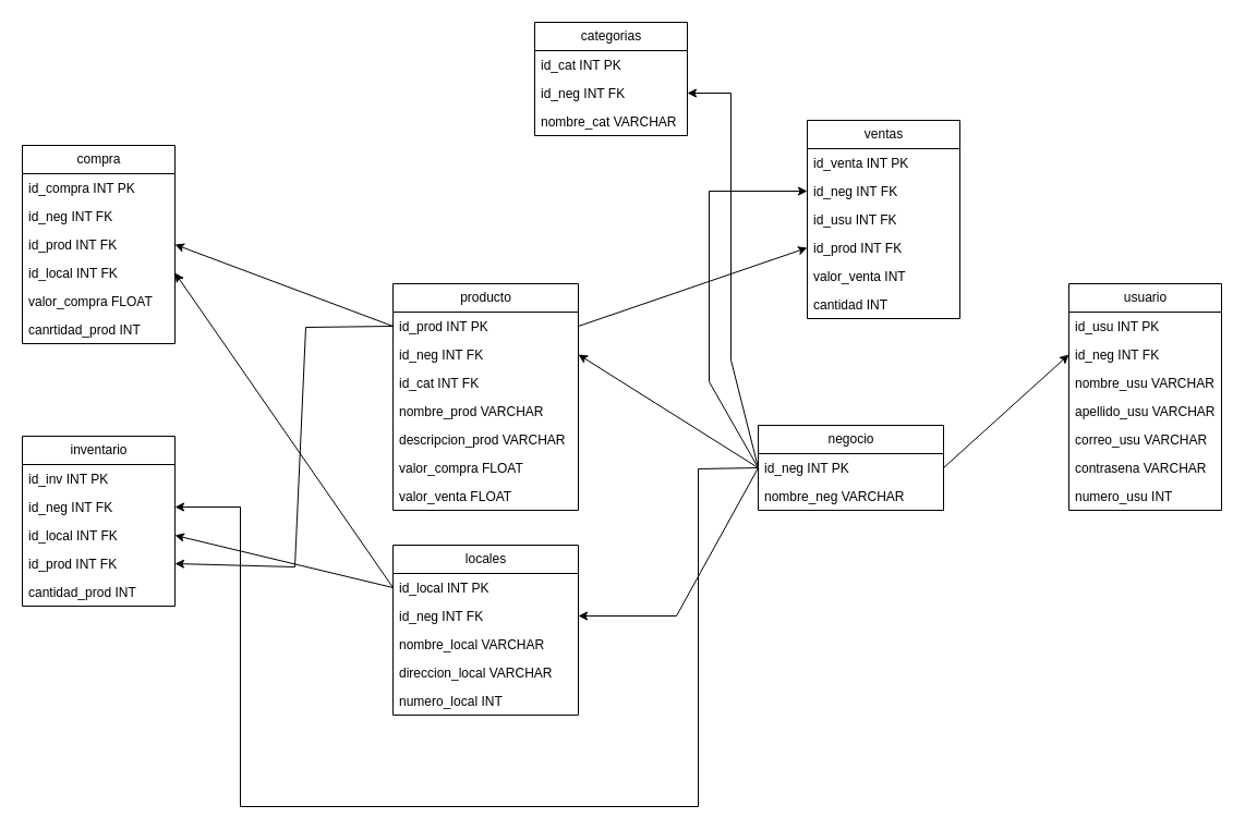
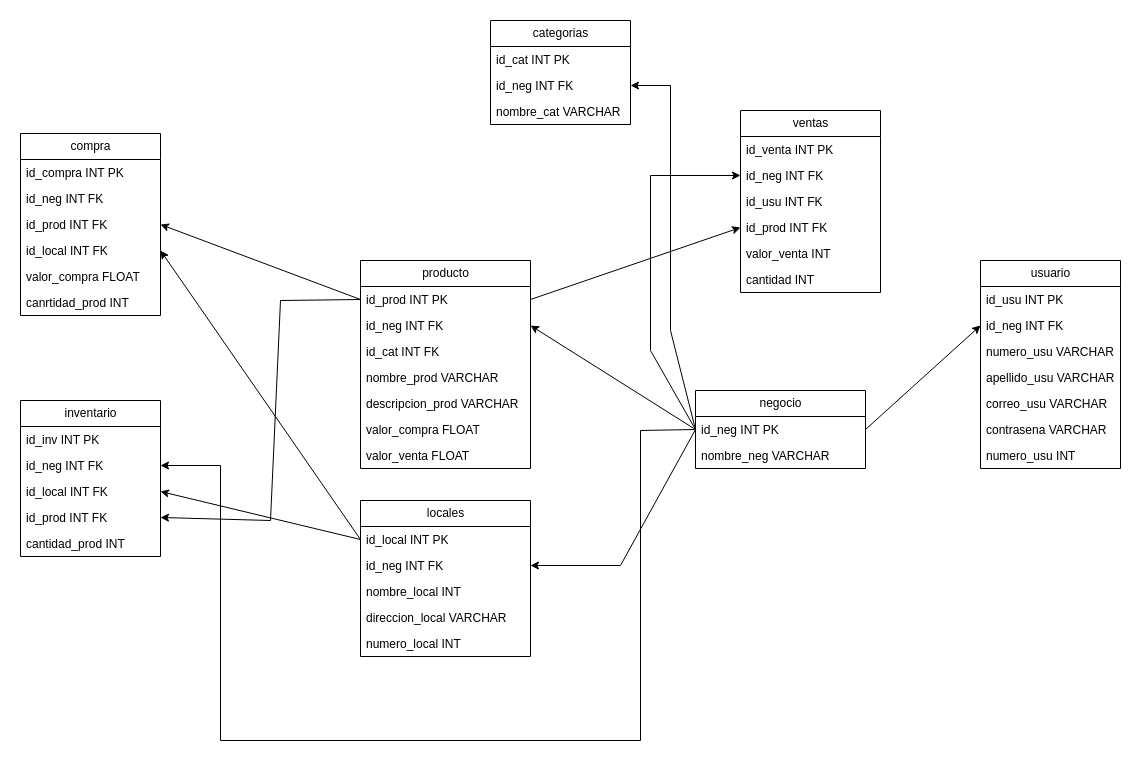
  <mxCell id="0" />
  <mxCell id="1" parent="0" />
  <mxCell id="2" value="negocio" style="swimlane;fontStyle=0;childLayout=stackLayout;horizontal=1;startSize=26;fillColor=none;horizontalStack=0;resizeParent=1;resizeParentMax=0;resizeLast=0;collapsible=1;marginBottom=0;html=1;" parent="1" vertex="1"><mxGeometry x="695" y="390" width="170" height="78" as="geometry" /></mxCell>
  <mxCell id="3" value="id_neg INT PK" style="text;strokeColor=none;fillColor=none;align=left;verticalAlign=top;spacingLeft=4;spacingRight=4;overflow=hidden;rotatable=0;points=[[0,0.5],[1,0.5]];portConstraint=eastwest;whiteSpace=wrap;html=1;" parent="2" vertex="1"><mxGeometry y="26" width="170" height="26" as="geometry" /></mxCell>
  <mxCell id="4" value="nombre_neg VARCHAR" style="text;strokeColor=none;fillColor=none;align=left;verticalAlign=top;spacingLeft=4;spacingRight=4;overflow=hidden;rotatable=0;points=[[0,0.5],[1,0.5]];portConstraint=eastwest;whiteSpace=wrap;html=1;" parent="2" vertex="1"><mxGeometry y="52" width="170" height="26" as="geometry" /></mxCell>
  <mxCell id="5" value="usuario" style="swimlane;fontStyle=0;childLayout=stackLayout;horizontal=1;startSize=26;fillColor=none;horizontalStack=0;resizeParent=1;resizeParentMax=0;resizeLast=0;collapsible=1;marginBottom=0;html=1;" parent="1" vertex="1"><mxGeometry x="980" y="260" width="140" height="208" as="geometry" /></mxCell>
  <mxCell id="6" value="id_usu INT PK" style="text;strokeColor=none;fillColor=none;align=left;verticalAlign=top;spacingLeft=4;spacingRight=4;overflow=hidden;rotatable=0;points=[[0,0.5],[1,0.5]];portConstraint=eastwest;whiteSpace=wrap;html=1;" parent="5" vertex="1"><mxGeometry y="26" width="140" height="26" as="geometry" /></mxCell>
  <mxCell id="7" value="id_neg INT FK" style="text;strokeColor=none;fillColor=none;align=left;verticalAlign=top;spacingLeft=4;spacingRight=4;overflow=hidden;rotatable=0;points=[[0,0.5],[1,0.5]];portConstraint=eastwest;whiteSpace=wrap;html=1;" parent="5" vertex="1"><mxGeometry y="52" width="140" height="26" as="geometry" /></mxCell>
- <mxCell id="8" value="nombre_usu VARCHAR" style="text;strokeColor=none;fillColor=none;align=left;verticalAlign=top;spacingLeft=4;spacingRight=4;overflow=hidden;rotatable=0;points=[[0,0.5],[1,0.5]];portConstraint=eastwest;whiteSpace=wrap;html=1;" parent="5" vertex="1"><mxGeometry y="78" width="140" height="26" as="geometry" /></mxCell>
+ <mxCell id="8" value="numero_usu VARCHAR" style="text;strokeColor=none;fillColor=none;align=left;verticalAlign=top;spacingLeft=4;spacingRight=4;overflow=hidden;rotatable=0;points=[[0,0.5],[1,0.5]];portConstraint=eastwest;whiteSpace=wrap;html=1;" parent="5" vertex="1"><mxGeometry y="78" width="140" height="26" as="geometry" /></mxCell>
  <mxCell id="9" value="apellido_usu VARCHAR" style="text;strokeColor=none;fillColor=none;align=left;verticalAlign=top;spacingLeft=4;spacingRight=4;overflow=hidden;rotatable=0;points=[[0,0.5],[1,0.5]];portConstraint=eastwest;whiteSpace=wrap;html=1;" parent="5" vertex="1"><mxGeometry y="104" width="140" height="26" as="geometry" /></mxCell>
  <mxCell id="10" value="correo&lt;span style=&quot;background-color: transparent; color: light-dark(rgb(0, 0, 0), rgb(255, 255, 255));&quot;&gt;_usu VARCHAR&lt;/span&gt;" style="text;strokeColor=none;fillColor=none;align=left;verticalAlign=top;spacingLeft=4;spacingRight=4;overflow=hidden;rotatable=0;points=[[0,0.5],[1,0.5]];portConstraint=eastwest;whiteSpace=wrap;html=1;" parent="5" vertex="1"><mxGeometry y="130" width="140" height="26" as="geometry" /></mxCell>
  <mxCell id="11" value="&lt;span style=&quot;background-color: transparent; color: light-dark(rgb(0, 0, 0), rgb(255, 255, 255));&quot;&gt;contrasena VARCHAR&lt;/span&gt;" style="text;strokeColor=none;fillColor=none;align=left;verticalAlign=top;spacingLeft=4;spacingRight=4;overflow=hidden;rotatable=0;points=[[0,0.5],[1,0.5]];portConstraint=eastwest;whiteSpace=wrap;html=1;" parent="5" vertex="1"><mxGeometry y="156" width="140" height="26" as="geometry" /></mxCell>
  <mxCell id="12" value="&lt;span style=&quot;background-color: transparent; color: light-dark(rgb(0, 0, 0), rgb(255, 255, 255));&quot;&gt;numero_usu INT&lt;/span&gt;" style="text;strokeColor=none;fillColor=none;align=left;verticalAlign=top;spacingLeft=4;spacingRight=4;overflow=hidden;rotatable=0;points=[[0,0.5],[1,0.5]];portConstraint=eastwest;whiteSpace=wrap;html=1;" parent="5" vertex="1"><mxGeometry y="182" width="140" height="26" as="geometry" /></mxCell>
  <mxCell id="13" value="producto" style="swimlane;fontStyle=0;childLayout=stackLayout;horizontal=1;startSize=26;fillColor=none;horizontalStack=0;resizeParent=1;resizeParentMax=0;resizeLast=0;collapsible=1;marginBottom=0;html=1;" parent="1" vertex="1"><mxGeometry x="360" y="260" width="170" height="208" as="geometry" /></mxCell>
  <mxCell id="14" value="id_prod INT PK" style="text;strokeColor=none;fillColor=none;align=left;verticalAlign=top;spacingLeft=4;spacingRight=4;overflow=hidden;rotatable=0;points=[[0,0.5],[1,0.5]];portConstraint=eastwest;whiteSpace=wrap;html=1;" parent="13" vertex="1"><mxGeometry y="26" width="170" height="26" as="geometry" /></mxCell>
  <mxCell id="15" value="id_neg INT FK" style="text;strokeColor=none;fillColor=none;align=left;verticalAlign=top;spacingLeft=4;spacingRight=4;overflow=hidden;rotatable=0;points=[[0,0.5],[1,0.5]];portConstraint=eastwest;whiteSpace=wrap;html=1;" parent="13" vertex="1"><mxGeometry y="52" width="170" height="26" as="geometry" /></mxCell>
  <mxCell id="16" value="id_cat INT FK" style="text;strokeColor=none;fillColor=none;align=left;verticalAlign=top;spacingLeft=4;spacingRight=4;overflow=hidden;rotatable=0;points=[[0,0.5],[1,0.5]];portConstraint=eastwest;whiteSpace=wrap;html=1;" parent="13" vertex="1"><mxGeometry y="78" width="170" height="26" as="geometry" /></mxCell>
  <mxCell id="17" value="nombre_prod VARCHAR" style="text;strokeColor=none;fillColor=none;align=left;verticalAlign=top;spacingLeft=4;spacingRight=4;overflow=hidden;rotatable=0;points=[[0,0.5],[1,0.5]];portConstraint=eastwest;whiteSpace=wrap;html=1;" parent="13" vertex="1"><mxGeometry y="104" width="170" height="26" as="geometry" /></mxCell>
  <mxCell id="18" value="descripcion_prod VARCHAR" style="text;strokeColor=none;fillColor=none;align=left;verticalAlign=top;spacingLeft=4;spacingRight=4;overflow=hidden;rotatable=0;points=[[0,0.5],[1,0.5]];portConstraint=eastwest;whiteSpace=wrap;html=1;" parent="13" vertex="1"><mxGeometry y="130" width="170" height="26" as="geometry" /></mxCell>
  <mxCell id="19" value="valor_compra FLOAT" style="text;strokeColor=none;fillColor=none;align=left;verticalAlign=top;spacingLeft=4;spacingRight=4;overflow=hidden;rotatable=0;points=[[0,0.5],[1,0.5]];portConstraint=eastwest;whiteSpace=wrap;html=1;" parent="13" vertex="1"><mxGeometry y="156" width="170" height="26" as="geometry" /></mxCell>
  <mxCell id="20" value="valor_venta FLOAT" style="text;strokeColor=none;fillColor=none;align=left;verticalAlign=top;spacingLeft=4;spacingRight=4;overflow=hidden;rotatable=0;points=[[0,0.5],[1,0.5]];portConstraint=eastwest;whiteSpace=wrap;html=1;" parent="13" vertex="1"><mxGeometry y="182" width="170" height="26" as="geometry" /></mxCell>
  <mxCell id="21" value="" style="endArrow=classic;html=1;rounded=0;exitX=1;exitY=0.5;exitDx=0;exitDy=0;entryX=0;entryY=0.5;entryDx=0;entryDy=0;" parent="1" source="3" target="7" edge="1"><mxGeometry width="50" height="50" relative="1" as="geometry"><mxPoint x="700" y="510" as="sourcePoint" /><mxPoint x="750" y="460" as="targetPoint" /><Array as="points" /></mxGeometry></mxCell>
  <mxCell id="22" value="" style="endArrow=classic;html=1;rounded=0;entryX=1;entryY=0.5;entryDx=0;entryDy=0;exitX=0;exitY=0.5;exitDx=0;exitDy=0;" parent="1" source="3" target="15" edge="1"><mxGeometry width="50" height="50" relative="1" as="geometry"><mxPoint x="700" y="510" as="sourcePoint" /><mxPoint x="750" y="460" as="targetPoint" /><Array as="points" /></mxGeometry></mxCell>
  <mxCell id="23" value="ventas" style="swimlane;fontStyle=0;childLayout=stackLayout;horizontal=1;startSize=26;fillColor=none;horizontalStack=0;resizeParent=1;resizeParentMax=0;resizeLast=0;collapsible=1;marginBottom=0;html=1;" parent="1" vertex="1"><mxGeometry x="740" y="110" width="140" height="182" as="geometry" /></mxCell>
  <mxCell id="24" value="id_venta INT PK" style="text;strokeColor=none;fillColor=none;align=left;verticalAlign=top;spacingLeft=4;spacingRight=4;overflow=hidden;rotatable=0;points=[[0,0.5],[1,0.5]];portConstraint=eastwest;whiteSpace=wrap;html=1;" parent="23" vertex="1"><mxGeometry y="26" width="140" height="26" as="geometry" /></mxCell>
  <mxCell id="25" value="id_neg INT FK" style="text;strokeColor=none;fillColor=none;align=left;verticalAlign=top;spacingLeft=4;spacingRight=4;overflow=hidden;rotatable=0;points=[[0,0.5],[1,0.5]];portConstraint=eastwest;whiteSpace=wrap;html=1;" parent="23" vertex="1"><mxGeometry y="52" width="140" height="26" as="geometry" /></mxCell>
  <mxCell id="26" value="id_usu INT FK" style="text;strokeColor=none;fillColor=none;align=left;verticalAlign=top;spacingLeft=4;spacingRight=4;overflow=hidden;rotatable=0;points=[[0,0.5],[1,0.5]];portConstraint=eastwest;whiteSpace=wrap;html=1;" parent="23" vertex="1"><mxGeometry y="78" width="140" height="26" as="geometry" /></mxCell>
  <mxCell id="27" value="id_prod INT FK" style="text;strokeColor=none;fillColor=none;align=left;verticalAlign=top;spacingLeft=4;spacingRight=4;overflow=hidden;rotatable=0;points=[[0,0.5],[1,0.5]];portConstraint=eastwest;whiteSpace=wrap;html=1;" parent="23" vertex="1"><mxGeometry y="104" width="140" height="26" as="geometry" /></mxCell>
  <mxCell id="28" value="valor_venta INT" style="text;strokeColor=none;fillColor=none;align=left;verticalAlign=top;spacingLeft=4;spacingRight=4;overflow=hidden;rotatable=0;points=[[0,0.5],[1,0.5]];portConstraint=eastwest;whiteSpace=wrap;html=1;" parent="23" vertex="1"><mxGeometry y="130" width="140" height="26" as="geometry" /></mxCell>
  <mxCell id="29" value="cantidad INT" style="text;strokeColor=none;fillColor=none;align=left;verticalAlign=top;spacingLeft=4;spacingRight=4;overflow=hidden;rotatable=0;points=[[0,0.5],[1,0.5]];portConstraint=eastwest;whiteSpace=wrap;html=1;" vertex="1" parent="23"><mxGeometry y="156" width="140" height="26" as="geometry" /></mxCell>
  <mxCell id="30" value="" style="endArrow=classic;html=1;rounded=0;entryX=0;entryY=0.5;entryDx=0;entryDy=0;exitX=1;exitY=0.5;exitDx=0;exitDy=0;" parent="1" source="14" target="27" edge="1"><mxGeometry width="50" height="50" relative="1" as="geometry"><mxPoint x="700" y="310" as="sourcePoint" /><mxPoint x="750" y="260" as="targetPoint" /><Array as="points" /></mxGeometry></mxCell>
  <mxCell id="31" value="" style="endArrow=classic;html=1;rounded=0;entryX=0;entryY=0.5;entryDx=0;entryDy=0;exitX=0;exitY=0.5;exitDx=0;exitDy=0;" parent="1" source="3" target="25" edge="1"><mxGeometry width="50" height="50" relative="1" as="geometry"><mxPoint x="700" y="310" as="sourcePoint" /><mxPoint x="750" y="260" as="targetPoint" /><Array as="points"><mxPoint x="650" y="350" /><mxPoint x="650" y="175" /></Array></mxGeometry></mxCell>
  <mxCell id="32" value="compra" style="swimlane;fontStyle=0;childLayout=stackLayout;horizontal=1;startSize=26;fillColor=none;horizontalStack=0;resizeParent=1;resizeParentMax=0;resizeLast=0;collapsible=1;marginBottom=0;html=1;" parent="1" vertex="1"><mxGeometry x="20" y="133" width="140" height="182" as="geometry" /></mxCell>
  <mxCell id="33" value="id_compra INT PK" style="text;strokeColor=none;fillColor=none;align=left;verticalAlign=top;spacingLeft=4;spacingRight=4;overflow=hidden;rotatable=0;points=[[0,0.5],[1,0.5]];portConstraint=eastwest;whiteSpace=wrap;html=1;" parent="32" vertex="1"><mxGeometry y="26" width="140" height="26" as="geometry" /></mxCell>
  <mxCell id="34" value="id_neg&lt;span style=&quot;background-color: transparent; color: light-dark(rgb(0, 0, 0), rgb(255, 255, 255));&quot;&gt;&amp;nbsp;INT FK&lt;/span&gt;" style="text;strokeColor=none;fillColor=none;align=left;verticalAlign=top;spacingLeft=4;spacingRight=4;overflow=hidden;rotatable=0;points=[[0,0.5],[1,0.5]];portConstraint=eastwest;whiteSpace=wrap;html=1;" parent="32" vertex="1"><mxGeometry y="52" width="140" height="26" as="geometry" /></mxCell>
  <mxCell id="35" value="id_prod INT FK" style="text;strokeColor=none;fillColor=none;align=left;verticalAlign=top;spacingLeft=4;spacingRight=4;overflow=hidden;rotatable=0;points=[[0,0.5],[1,0.5]];portConstraint=eastwest;whiteSpace=wrap;html=1;" parent="32" vertex="1"><mxGeometry y="78" width="140" height="26" as="geometry" /></mxCell>
  <mxCell id="36" value="id_local INT FK" style="text;strokeColor=none;fillColor=none;align=left;verticalAlign=top;spacingLeft=4;spacingRight=4;overflow=hidden;rotatable=0;points=[[0,0.5],[1,0.5]];portConstraint=eastwest;whiteSpace=wrap;html=1;" parent="32" vertex="1"><mxGeometry y="104" width="140" height="26" as="geometry" /></mxCell>
  <mxCell id="37" value="valor_compra FLOAT" style="text;strokeColor=none;fillColor=none;align=left;verticalAlign=top;spacingLeft=4;spacingRight=4;overflow=hidden;rotatable=0;points=[[0,0.5],[1,0.5]];portConstraint=eastwest;whiteSpace=wrap;html=1;" parent="32" vertex="1"><mxGeometry y="130" width="140" height="26" as="geometry" /></mxCell>
  <mxCell id="38" value="canrtidad_prod INT" style="text;strokeColor=none;fillColor=none;align=left;verticalAlign=top;spacingLeft=4;spacingRight=4;overflow=hidden;rotatable=0;points=[[0,0.5],[1,0.5]];portConstraint=eastwest;whiteSpace=wrap;html=1;" parent="32" vertex="1"><mxGeometry y="156" width="140" height="26" as="geometry" /></mxCell>
  <mxCell id="39" value="" style="endArrow=classic;html=1;rounded=0;entryX=1;entryY=0.5;entryDx=0;entryDy=0;exitX=0;exitY=0.5;exitDx=0;exitDy=0;" parent="1" source="14" target="35" edge="1"><mxGeometry width="50" height="50" relative="1" as="geometry"><mxPoint x="700" y="310" as="sourcePoint" /><mxPoint x="750" y="260" as="targetPoint" /><Array as="points" /></mxGeometry></mxCell>
  <mxCell id="40" value="categorias" style="swimlane;fontStyle=0;childLayout=stackLayout;horizontal=1;startSize=26;fillColor=none;horizontalStack=0;resizeParent=1;resizeParentMax=0;resizeLast=0;collapsible=1;marginBottom=0;html=1;" parent="1" vertex="1"><mxGeometry x="490" y="20" width="140" height="104" as="geometry" /></mxCell>
  <mxCell id="41" value="id_cat INT PK" style="text;strokeColor=none;fillColor=none;align=left;verticalAlign=top;spacingLeft=4;spacingRight=4;overflow=hidden;rotatable=0;points=[[0,0.5],[1,0.5]];portConstraint=eastwest;whiteSpace=wrap;html=1;" parent="40" vertex="1"><mxGeometry y="26" width="140" height="26" as="geometry" /></mxCell>
  <mxCell id="42" value="id_neg INT FK" style="text;strokeColor=none;fillColor=none;align=left;verticalAlign=top;spacingLeft=4;spacingRight=4;overflow=hidden;rotatable=0;points=[[0,0.5],[1,0.5]];portConstraint=eastwest;whiteSpace=wrap;html=1;" parent="40" vertex="1"><mxGeometry y="52" width="140" height="26" as="geometry" /></mxCell>
  <mxCell id="43" value="nombre_cat VARCHAR" style="text;strokeColor=none;fillColor=none;align=left;verticalAlign=top;spacingLeft=4;spacingRight=4;overflow=hidden;rotatable=0;points=[[0,0.5],[1,0.5]];portConstraint=eastwest;whiteSpace=wrap;html=1;" parent="40" vertex="1"><mxGeometry y="78" width="140" height="26" as="geometry" /></mxCell>
  <mxCell id="44" value="" style="endArrow=classic;html=1;rounded=0;exitX=0;exitY=0.5;exitDx=0;exitDy=0;entryX=1;entryY=0.5;entryDx=0;entryDy=0;" parent="1" source="3" target="42" edge="1"><mxGeometry width="50" height="50" relative="1" as="geometry"><mxPoint x="700" y="410" as="sourcePoint" /><mxPoint x="750" y="360" as="targetPoint" /><Array as="points"><mxPoint x="670" y="330" /><mxPoint x="670" y="85" /></Array></mxGeometry></mxCell>
  <mxCell id="45" value="locales" style="swimlane;fontStyle=0;childLayout=stackLayout;horizontal=1;startSize=26;fillColor=none;horizontalStack=0;resizeParent=1;resizeParentMax=0;resizeLast=0;collapsible=1;marginBottom=0;html=1;" parent="1" vertex="1"><mxGeometry x="360" y="500" width="170" height="156" as="geometry" /></mxCell>
  <mxCell id="46" value="id_local INT PK" style="text;strokeColor=none;fillColor=none;align=left;verticalAlign=top;spacingLeft=4;spacingRight=4;overflow=hidden;rotatable=0;points=[[0,0.5],[1,0.5]];portConstraint=eastwest;whiteSpace=wrap;html=1;" parent="45" vertex="1"><mxGeometry y="26" width="170" height="26" as="geometry" /></mxCell>
  <mxCell id="47" value="id_neg INT FK" style="text;strokeColor=none;fillColor=none;align=left;verticalAlign=top;spacingLeft=4;spacingRight=4;overflow=hidden;rotatable=0;points=[[0,0.5],[1,0.5]];portConstraint=eastwest;whiteSpace=wrap;html=1;" parent="45" vertex="1"><mxGeometry y="52" width="170" height="26" as="geometry" /></mxCell>
- <mxCell id="48" value="nombre_local VARCHAR" style="text;strokeColor=none;fillColor=none;align=left;verticalAlign=top;spacingLeft=4;spacingRight=4;overflow=hidden;rotatable=0;points=[[0,0.5],[1,0.5]];portConstraint=eastwest;whiteSpace=wrap;html=1;" parent="45" vertex="1"><mxGeometry y="78" width="170" height="26" as="geometry" /></mxCell>
+ <mxCell id="48" value="nombre_local INT" style="text;strokeColor=none;fillColor=none;align=left;verticalAlign=top;spacingLeft=4;spacingRight=4;overflow=hidden;rotatable=0;points=[[0,0.5],[1,0.5]];portConstraint=eastwest;whiteSpace=wrap;html=1;" parent="45" vertex="1"><mxGeometry y="78" width="170" height="26" as="geometry" /></mxCell>
  <mxCell id="49" value="direccion_local VARCHAR" style="text;strokeColor=none;fillColor=none;align=left;verticalAlign=top;spacingLeft=4;spacingRight=4;overflow=hidden;rotatable=0;points=[[0,0.5],[1,0.5]];portConstraint=eastwest;whiteSpace=wrap;html=1;" parent="45" vertex="1"><mxGeometry y="104" width="170" height="26" as="geometry" /></mxCell>
  <mxCell id="50" value="numero_local INT" style="text;strokeColor=none;fillColor=none;align=left;verticalAlign=top;spacingLeft=4;spacingRight=4;overflow=hidden;rotatable=0;points=[[0,0.5],[1,0.5]];portConstraint=eastwest;whiteSpace=wrap;html=1;" parent="45" vertex="1"><mxGeometry y="130" width="170" height="26" as="geometry" /></mxCell>
  <mxCell id="51" value="" style="endArrow=classic;html=1;rounded=0;entryX=1;entryY=0.5;entryDx=0;entryDy=0;exitX=0;exitY=0.5;exitDx=0;exitDy=0;" parent="1" source="3" target="47" edge="1"><mxGeometry width="50" height="50" relative="1" as="geometry"><mxPoint x="680" y="330" as="sourcePoint" /><mxPoint x="750" y="360" as="targetPoint" /><Array as="points"><mxPoint x="620" y="565" /></Array></mxGeometry></mxCell>
  <mxCell id="52" value="" style="endArrow=classic;html=1;rounded=0;entryX=1;entryY=0.5;entryDx=0;entryDy=0;exitX=0;exitY=0.5;exitDx=0;exitDy=0;" parent="1" source="46" target="36" edge="1"><mxGeometry width="50" height="50" relative="1" as="geometry"><mxPoint x="700" y="410" as="sourcePoint" /><mxPoint x="750" y="360" as="targetPoint" /><Array as="points" /></mxGeometry></mxCell>
  <mxCell id="53" value="inventario" style="swimlane;fontStyle=0;childLayout=stackLayout;horizontal=1;startSize=26;fillColor=none;horizontalStack=0;resizeParent=1;resizeParentMax=0;resizeLast=0;collapsible=1;marginBottom=0;html=1;" vertex="1" parent="1"><mxGeometry x="20" y="400" width="140" height="156" as="geometry" /></mxCell>
  <mxCell id="54" value="id_inv INT PK" style="text;strokeColor=none;fillColor=none;align=left;verticalAlign=top;spacingLeft=4;spacingRight=4;overflow=hidden;rotatable=0;points=[[0,0.5],[1,0.5]];portConstraint=eastwest;whiteSpace=wrap;html=1;" vertex="1" parent="53"><mxGeometry y="26" width="140" height="26" as="geometry" /></mxCell>
  <mxCell id="55" value="id_neg INT FK" style="text;strokeColor=none;fillColor=none;align=left;verticalAlign=top;spacingLeft=4;spacingRight=4;overflow=hidden;rotatable=0;points=[[0,0.5],[1,0.5]];portConstraint=eastwest;whiteSpace=wrap;html=1;" vertex="1" parent="53"><mxGeometry y="52" width="140" height="26" as="geometry" /></mxCell>
  <mxCell id="56" value="id_local INT FK" style="text;strokeColor=none;fillColor=none;align=left;verticalAlign=top;spacingLeft=4;spacingRight=4;overflow=hidden;rotatable=0;points=[[0,0.5],[1,0.5]];portConstraint=eastwest;whiteSpace=wrap;html=1;" vertex="1" parent="53"><mxGeometry y="78" width="140" height="26" as="geometry" /></mxCell>
  <mxCell id="57" value="id_prod INT FK" style="text;strokeColor=none;fillColor=none;align=left;verticalAlign=top;spacingLeft=4;spacingRight=4;overflow=hidden;rotatable=0;points=[[0,0.5],[1,0.5]];portConstraint=eastwest;whiteSpace=wrap;html=1;" vertex="1" parent="53"><mxGeometry y="104" width="140" height="26" as="geometry" /></mxCell>
  <mxCell id="58" value="cantidad_prod INT" style="text;strokeColor=none;fillColor=none;align=left;verticalAlign=top;spacingLeft=4;spacingRight=4;overflow=hidden;rotatable=0;points=[[0,0.5],[1,0.5]];portConstraint=eastwest;whiteSpace=wrap;html=1;" vertex="1" parent="53"><mxGeometry y="130" width="140" height="26" as="geometry" /></mxCell>
  <mxCell id="59" value="" style="endArrow=classic;html=1;rounded=0;entryX=1;entryY=0.5;entryDx=0;entryDy=0;exitX=0;exitY=0.5;exitDx=0;exitDy=0;" edge="1" parent="1" source="3" target="55"><mxGeometry width="50" height="50" relative="1" as="geometry"><mxPoint x="630" y="480" as="sourcePoint" /><mxPoint x="680" y="430" as="targetPoint" /><Array as="points"><mxPoint x="640" y="430" /><mxPoint x="640" y="740" /><mxPoint x="220" y="740" /><mxPoint x="220" y="465" /></Array></mxGeometry></mxCell>
  <mxCell id="60" value="" style="endArrow=classic;html=1;rounded=0;entryX=1;entryY=0.5;entryDx=0;entryDy=0;exitX=0;exitY=0.5;exitDx=0;exitDy=0;" edge="1" parent="1" source="46" target="56"><mxGeometry width="50" height="50" relative="1" as="geometry"><mxPoint x="630" y="480" as="sourcePoint" /><mxPoint x="680" y="430" as="targetPoint" /></mxGeometry></mxCell>
  <mxCell id="61" value="" style="endArrow=classic;html=1;rounded=0;entryX=1;entryY=0.5;entryDx=0;entryDy=0;exitX=0;exitY=0.5;exitDx=0;exitDy=0;" edge="1" parent="1" source="14" target="57"><mxGeometry width="50" height="50" relative="1" as="geometry"><mxPoint x="630" y="480" as="sourcePoint" /><mxPoint x="680" y="430" as="targetPoint" /><Array as="points"><mxPoint x="280" y="300" /><mxPoint x="270" y="520" /></Array></mxGeometry></mxCell>
